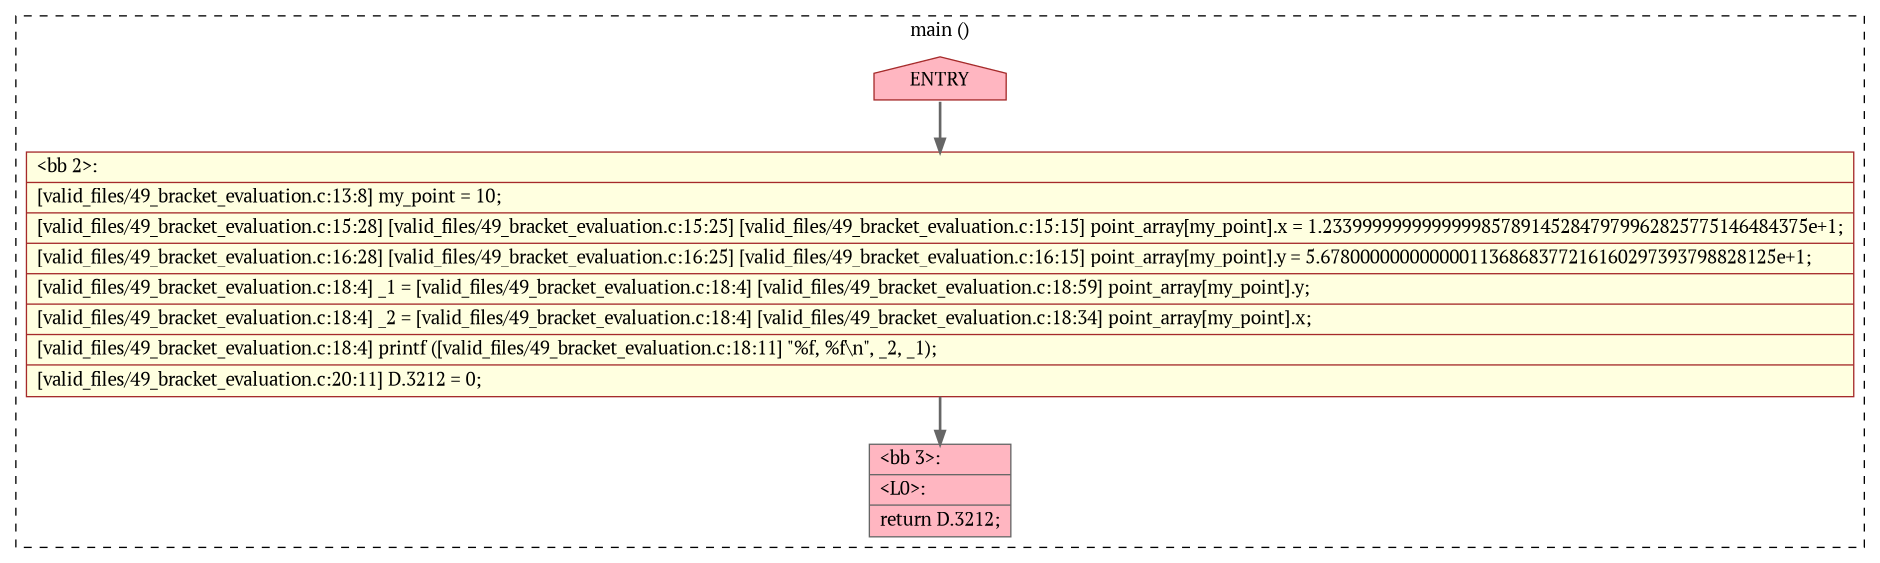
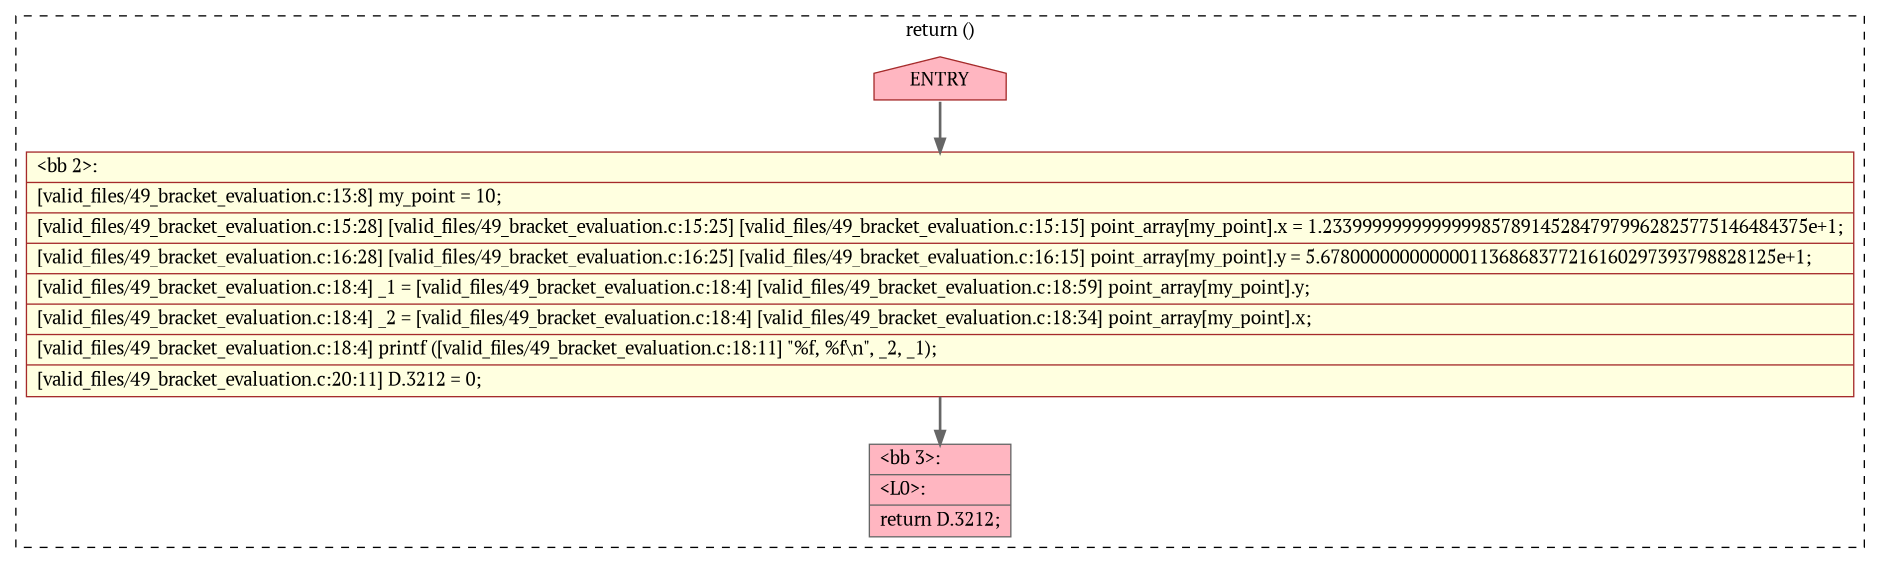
  digraph {
    fontname="PT Serif"
    node [color=brown fillcolor=lightpink fontname="PT Serif" shape=record style=filled]
    edge [color=gray40 constraint=true fontname="PT Serif" headport=n style="solid,bold" tailport=s weight=100]
    n1 [label=ENTRY shape=house]
    n2 [fillcolor=lightyellow label="{\<bb\ 2\>:\l|[valid_files/49_bracket_evaluation.c:13:8]\ my_point\ =\ 10;\l|[valid_files/49_bracket_evaluation.c:15:28]\ [valid_files/49_bracket_evaluation.c:15:25]\ [valid_files/49_bracket_evaluation.c:15:15]\ point_array[my_point].x\ =\ 1.2339999999999999857891452847979962825775146484375e+1;\l|[valid_files/49_bracket_evaluation.c:16:28]\ [valid_files/49_bracket_evaluation.c:16:25]\ [valid_files/49_bracket_evaluation.c:16:15]\ point_array[my_point].y\ =\ 5.6780000000000001136868377216160297393798828125e+1;\l|[valid_files/49_bracket_evaluation.c:18:4]\ _1\ =\ [valid_files/49_bracket_evaluation.c:18:4]\ [valid_files/49_bracket_evaluation.c:18:59]\ point_array[my_point].y;\l|[valid_files/49_bracket_evaluation.c:18:4]\ _2\ =\ [valid_files/49_bracket_evaluation.c:18:4]\ [valid_files/49_bracket_evaluation.c:18:34]\ point_array[my_point].x;\l|[valid_files/49_bracket_evaluation.c:18:4]\ printf\ ([valid_files/49_bracket_evaluation.c:18:11]\ \"%f,\ %f\\n\",\ _2,\ _1);\l|[valid_files/49_bracket_evaluation.c:20:11]\ D.3212\ =\ 0;\l}"]
    n3 [color=gray40 label="{\<bb\ 3\>:\l|\<L0\>:\l|return\ D.3212;\l}"]
    subgraph cluster_1 {
      color=black
-     label="main ()"
+     label="return ()"
      style=dashed
      n1
      n2
      n3
    }
    n1 -> n2
    n2 -> n3
  }
